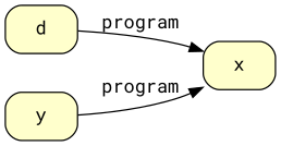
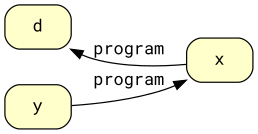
  digraph {
    fontname="Roboto Mono"
    rankdir=LR
    node [fillcolor="#FFFFCC" fontname="Roboto Mono" peripheries=1 shape=box style="rounded,filled"]
    edge [fontname="Roboto Mono"]
    n1 [label=d]
    n2 [label=x]
    n3 [label=y]
-   n1 -> n2 [label=program]
+   n2 -> n1 [label=program]
    n3 -> n2 [label=program]
  }
